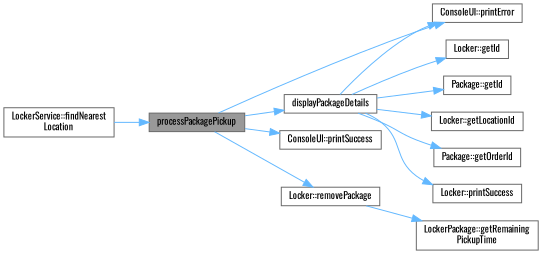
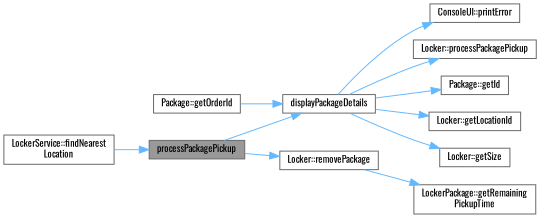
  digraph {
    fontname=Oswald
    rankdir=LR
    node [color=grey40 fillcolor=white fontname=Oswald fontsize=10 shape=box style=filled]
    edge [color=steelblue1 fontname=Oswald fontsize=10 labelfontname=Helvetica labelfontsize=10 style=solid]
    n1 [color=gray40 fillcolor=grey60 fontcolor=black height=0.2 label=processPackagePickup width=0.4]
    n2 [height=0.2 label=displayPackageDetails width=0.4]
    n3 [height=0.2 label="ConsoleUI::printError" width=0.4]
-   n4 [height=0.2 label="ConsoleUI::printSuccess" width=0.4]
    n5 [height=0.2 label="Locker::removePackage" width=0.4]
-   n6 [height=0.2 label="Locker::getId" width=0.4]
+   n6 [height=0.2 label="Locker::processPackagePickup" width=0.4]
    n7 [height=0.2 label="Package::getId" width=0.4]
    n8 [height=0.2 label="Locker::getLocationId" width=0.4]
    n9 [height=0.2 label="Package::getOrderId" width=0.4]
-   n10 [height=0.2 label="Locker::printSuccess" width=0.4]
+   n10 [height=0.2 label="Locker::getSize" width=0.4]
    n11 [height=0.2 label="LockerService::findNearest\lLocation" width=0.4]
    n12 [height=0.2 label="LockerPackage::getRemaining\lPickupTime" width=0.4]
    n1 -> n2
-   n1 -> n3
-   n1 -> n4
    n1 -> n5
    n2 -> n3
    n2 -> n6
    n2 -> n7
    n2 -> n8
-   n2 -> n9
+   n9 -> n2
    n2 -> n10
    n5 -> n12
    n11 -> n1
  }
